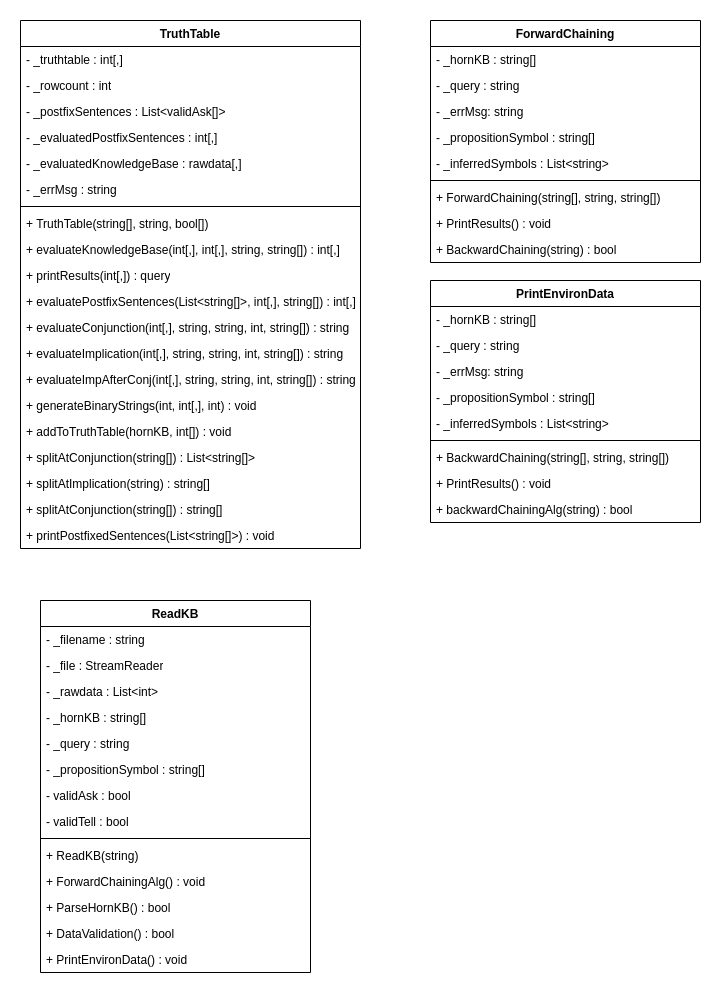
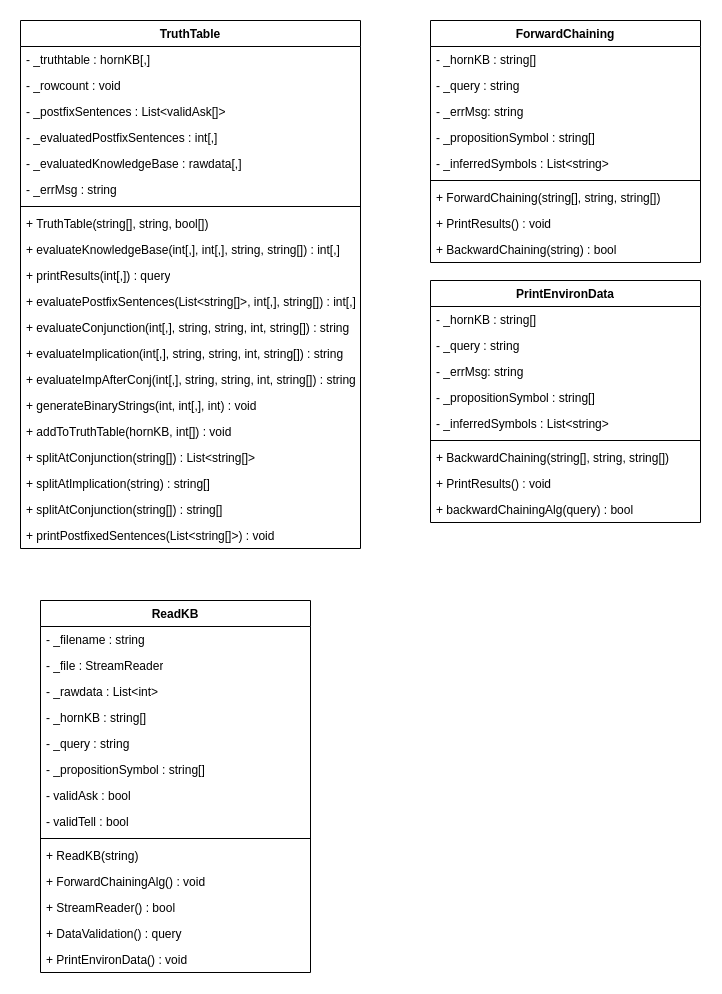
  <mxCell id="0" />
  <mxCell id="1" parent="0" />
  <mxCell id="2" value="TruthTable" style="swimlane;fontStyle=1;align=center;verticalAlign=top;childLayout=stackLayout;horizontal=1;startSize=26;horizontalStack=0;resizeParent=1;resizeParentMax=0;resizeLast=0;collapsible=1;marginBottom=0;whiteSpace=wrap;html=1;" parent="1" vertex="1"><mxGeometry x="20" y="20" width="340" height="528" as="geometry" /></mxCell>
- <mxCell id="3" value="- _truthtable : int[,]" style="text;strokeColor=none;fillColor=none;align=left;verticalAlign=top;spacingLeft=4;spacingRight=4;overflow=hidden;rotatable=0;points=[[0,0.5],[1,0.5]];portConstraint=eastwest;whiteSpace=wrap;html=1;" parent="2" vertex="1"><mxGeometry y="26" width="340" height="26" as="geometry" /></mxCell>
- <mxCell id="4" value="- _rowcount : int" style="text;strokeColor=none;fillColor=none;align=left;verticalAlign=top;spacingLeft=4;spacingRight=4;overflow=hidden;rotatable=0;points=[[0,0.5],[1,0.5]];portConstraint=eastwest;whiteSpace=wrap;html=1;" parent="2" vertex="1"><mxGeometry y="52" width="340" height="26" as="geometry" /></mxCell>
+ <mxCell id="3" value="- _truthtable : hornKB[,]" style="text;strokeColor=none;fillColor=none;align=left;verticalAlign=top;spacingLeft=4;spacingRight=4;overflow=hidden;rotatable=0;points=[[0,0.5],[1,0.5]];portConstraint=eastwest;whiteSpace=wrap;html=1;" parent="2" vertex="1"><mxGeometry y="26" width="340" height="26" as="geometry" /></mxCell>
+ <mxCell id="4" value="- _rowcount : void" style="text;strokeColor=none;fillColor=none;align=left;verticalAlign=top;spacingLeft=4;spacingRight=4;overflow=hidden;rotatable=0;points=[[0,0.5],[1,0.5]];portConstraint=eastwest;whiteSpace=wrap;html=1;" parent="2" vertex="1"><mxGeometry y="52" width="340" height="26" as="geometry" /></mxCell>
  <mxCell id="5" value="- _postfixSentences : List&amp;lt;validAsk[]&amp;gt;" style="text;strokeColor=none;fillColor=none;align=left;verticalAlign=top;spacingLeft=4;spacingRight=4;overflow=hidden;rotatable=0;points=[[0,0.5],[1,0.5]];portConstraint=eastwest;whiteSpace=wrap;html=1;" parent="2" vertex="1"><mxGeometry y="78" width="340" height="26" as="geometry" /></mxCell>
  <mxCell id="6" value="- _evaluatedPostfixSentences : int[,]" style="text;strokeColor=none;fillColor=none;align=left;verticalAlign=top;spacingLeft=4;spacingRight=4;overflow=hidden;rotatable=0;points=[[0,0.5],[1,0.5]];portConstraint=eastwest;whiteSpace=wrap;html=1;" parent="2" vertex="1"><mxGeometry y="104" width="340" height="26" as="geometry" /></mxCell>
  <mxCell id="7" value="- _evaluatedKnowledgeBase : rawdata[,]" style="text;strokeColor=none;fillColor=none;align=left;verticalAlign=top;spacingLeft=4;spacingRight=4;overflow=hidden;rotatable=0;points=[[0,0.5],[1,0.5]];portConstraint=eastwest;whiteSpace=wrap;html=1;" parent="2" vertex="1"><mxGeometry y="130" width="340" height="26" as="geometry" /></mxCell>
  <mxCell id="8" value="- _errMsg : string" style="text;strokeColor=none;fillColor=none;align=left;verticalAlign=top;spacingLeft=4;spacingRight=4;overflow=hidden;rotatable=0;points=[[0,0.5],[1,0.5]];portConstraint=eastwest;whiteSpace=wrap;html=1;" parent="2" vertex="1"><mxGeometry y="156" width="340" height="26" as="geometry" /></mxCell>
  <mxCell id="9" value="" style="line;strokeWidth=1;fillColor=none;align=left;verticalAlign=middle;spacingTop=-1;spacingLeft=3;spacingRight=3;rotatable=0;labelPosition=right;points=[];portConstraint=eastwest;strokeColor=inherit;" parent="2" vertex="1"><mxGeometry y="182" width="340" height="8" as="geometry" /></mxCell>
  <mxCell id="10" value="+ TruthTable(string[], string, bool[])" style="text;strokeColor=none;fillColor=none;align=left;verticalAlign=top;spacingLeft=4;spacingRight=4;overflow=hidden;rotatable=0;points=[[0,0.5],[1,0.5]];portConstraint=eastwest;whiteSpace=wrap;html=1;" parent="2" vertex="1"><mxGeometry y="190" width="340" height="26" as="geometry" /></mxCell>
  <mxCell id="11" value="+ evaluateKnowledgeBase(int[,], int[,], string, string[]) : int[,]" style="text;strokeColor=none;fillColor=none;align=left;verticalAlign=top;spacingLeft=4;spacingRight=4;overflow=hidden;rotatable=0;points=[[0,0.5],[1,0.5]];portConstraint=eastwest;whiteSpace=wrap;html=1;" parent="2" vertex="1"><mxGeometry y="216" width="340" height="26" as="geometry" /></mxCell>
  <mxCell id="12" value="+ printResults(int[,]) : query" style="text;strokeColor=none;fillColor=none;align=left;verticalAlign=top;spacingLeft=4;spacingRight=4;overflow=hidden;rotatable=0;points=[[0,0.5],[1,0.5]];portConstraint=eastwest;whiteSpace=wrap;html=1;" parent="2" vertex="1"><mxGeometry y="242" width="340" height="26" as="geometry" /></mxCell>
  <mxCell id="13" value="+ evaluatePostfixSentences(List&amp;lt;string[]&amp;gt;, int[,], string[]) : int[,]" style="text;strokeColor=none;fillColor=none;align=left;verticalAlign=top;spacingLeft=4;spacingRight=4;overflow=hidden;rotatable=0;points=[[0,0.5],[1,0.5]];portConstraint=eastwest;whiteSpace=wrap;html=1;" parent="2" vertex="1"><mxGeometry y="268" width="340" height="26" as="geometry" /></mxCell>
  <mxCell id="14" value="+ evaluateConjunction(int[,], string, string, int, string[]) : string" style="text;strokeColor=none;fillColor=none;align=left;verticalAlign=top;spacingLeft=4;spacingRight=4;overflow=hidden;rotatable=0;points=[[0,0.5],[1,0.5]];portConstraint=eastwest;whiteSpace=wrap;html=1;" parent="2" vertex="1"><mxGeometry y="294" width="340" height="26" as="geometry" /></mxCell>
  <mxCell id="15" value="+ evaluateImplication(int[,], string, string, int, string[]) : string" style="text;strokeColor=none;fillColor=none;align=left;verticalAlign=top;spacingLeft=4;spacingRight=4;overflow=hidden;rotatable=0;points=[[0,0.5],[1,0.5]];portConstraint=eastwest;whiteSpace=wrap;html=1;" parent="2" vertex="1"><mxGeometry y="320" width="340" height="26" as="geometry" /></mxCell>
  <mxCell id="16" value="+ evaluateImpAfterConj(int[,], string, string, int, string[]) : string" style="text;strokeColor=none;fillColor=none;align=left;verticalAlign=top;spacingLeft=4;spacingRight=4;overflow=hidden;rotatable=0;points=[[0,0.5],[1,0.5]];portConstraint=eastwest;whiteSpace=wrap;html=1;" parent="2" vertex="1"><mxGeometry y="346" width="340" height="26" as="geometry" /></mxCell>
  <mxCell id="17" value="+ generateBinaryStrings(int, int[,], int) : void" style="text;strokeColor=none;fillColor=none;align=left;verticalAlign=top;spacingLeft=4;spacingRight=4;overflow=hidden;rotatable=0;points=[[0,0.5],[1,0.5]];portConstraint=eastwest;whiteSpace=wrap;html=1;" parent="2" vertex="1"><mxGeometry y="372" width="340" height="26" as="geometry" /></mxCell>
  <mxCell id="18" value="+ addToTruthTable(hornKB, int[]) : void" style="text;strokeColor=none;fillColor=none;align=left;verticalAlign=top;spacingLeft=4;spacingRight=4;overflow=hidden;rotatable=0;points=[[0,0.5],[1,0.5]];portConstraint=eastwest;whiteSpace=wrap;html=1;" parent="2" vertex="1"><mxGeometry y="398" width="340" height="26" as="geometry" /></mxCell>
  <mxCell id="19" value="+ splitAtConjunction(string[]) : List&amp;lt;string[]&amp;gt;" style="text;strokeColor=none;fillColor=none;align=left;verticalAlign=top;spacingLeft=4;spacingRight=4;overflow=hidden;rotatable=0;points=[[0,0.5],[1,0.5]];portConstraint=eastwest;whiteSpace=wrap;html=1;" parent="2" vertex="1"><mxGeometry y="424" width="340" height="26" as="geometry" /></mxCell>
  <mxCell id="20" value="+ splitAtImplication(string) : string[]" style="text;strokeColor=none;fillColor=none;align=left;verticalAlign=top;spacingLeft=4;spacingRight=4;overflow=hidden;rotatable=0;points=[[0,0.5],[1,0.5]];portConstraint=eastwest;whiteSpace=wrap;html=1;" parent="2" vertex="1"><mxGeometry y="450" width="340" height="26" as="geometry" /></mxCell>
  <mxCell id="21" value="+ splitAtConjunction(string[]) : string[]" style="text;strokeColor=none;fillColor=none;align=left;verticalAlign=top;spacingLeft=4;spacingRight=4;overflow=hidden;rotatable=0;points=[[0,0.5],[1,0.5]];portConstraint=eastwest;whiteSpace=wrap;html=1;" parent="2" vertex="1"><mxGeometry y="476" width="340" height="26" as="geometry" /></mxCell>
  <mxCell id="22" value="+ printPostfixedSentences(List&amp;lt;string[]&amp;gt;) : void" style="text;strokeColor=none;fillColor=none;align=left;verticalAlign=top;spacingLeft=4;spacingRight=4;overflow=hidden;rotatable=0;points=[[0,0.5],[1,0.5]];portConstraint=eastwest;whiteSpace=wrap;html=1;" parent="2" vertex="1"><mxGeometry y="502" width="340" height="26" as="geometry" /></mxCell>
  <mxCell id="23" value="ForwardChaining" style="swimlane;fontStyle=1;align=center;verticalAlign=top;childLayout=stackLayout;horizontal=1;startSize=26;horizontalStack=0;resizeParent=1;resizeParentMax=0;resizeLast=0;collapsible=1;marginBottom=0;whiteSpace=wrap;html=1;" parent="1" vertex="1"><mxGeometry x="430" y="20" width="270" height="242" as="geometry" /></mxCell>
  <mxCell id="24" value="- _hornKB : string[]" style="text;strokeColor=none;fillColor=none;align=left;verticalAlign=top;spacingLeft=4;spacingRight=4;overflow=hidden;rotatable=0;points=[[0,0.5],[1,0.5]];portConstraint=eastwest;whiteSpace=wrap;html=1;" parent="23" vertex="1"><mxGeometry y="26" width="270" height="26" as="geometry" /></mxCell>
  <mxCell id="25" value="- _query : string" style="text;strokeColor=none;fillColor=none;align=left;verticalAlign=top;spacingLeft=4;spacingRight=4;overflow=hidden;rotatable=0;points=[[0,0.5],[1,0.5]];portConstraint=eastwest;whiteSpace=wrap;html=1;" parent="23" vertex="1"><mxGeometry y="52" width="270" height="26" as="geometry" /></mxCell>
  <mxCell id="26" value="- _errMsg: string" style="text;strokeColor=none;fillColor=none;align=left;verticalAlign=top;spacingLeft=4;spacingRight=4;overflow=hidden;rotatable=0;points=[[0,0.5],[1,0.5]];portConstraint=eastwest;whiteSpace=wrap;html=1;" parent="23" vertex="1"><mxGeometry y="78" width="270" height="26" as="geometry" /></mxCell>
  <mxCell id="27" value="- _propositionSymbol : string[]" style="text;strokeColor=none;fillColor=none;align=left;verticalAlign=top;spacingLeft=4;spacingRight=4;overflow=hidden;rotatable=0;points=[[0,0.5],[1,0.5]];portConstraint=eastwest;whiteSpace=wrap;html=1;" parent="23" vertex="1"><mxGeometry y="104" width="270" height="26" as="geometry" /></mxCell>
  <mxCell id="28" value="- _inferredSymbols : List&amp;lt;string&amp;gt;" style="text;strokeColor=none;fillColor=none;align=left;verticalAlign=top;spacingLeft=4;spacingRight=4;overflow=hidden;rotatable=0;points=[[0,0.5],[1,0.5]];portConstraint=eastwest;whiteSpace=wrap;html=1;" parent="23" vertex="1"><mxGeometry y="130" width="270" height="26" as="geometry" /></mxCell>
  <mxCell id="29" value="" style="line;strokeWidth=1;fillColor=none;align=left;verticalAlign=middle;spacingTop=-1;spacingLeft=3;spacingRight=3;rotatable=0;labelPosition=right;points=[];portConstraint=eastwest;strokeColor=inherit;" parent="23" vertex="1"><mxGeometry y="156" width="270" height="8" as="geometry" /></mxCell>
  <mxCell id="30" value="+ ForwardChaining(string[], string, string[])" style="text;strokeColor=none;fillColor=none;align=left;verticalAlign=top;spacingLeft=4;spacingRight=4;overflow=hidden;rotatable=0;points=[[0,0.5],[1,0.5]];portConstraint=eastwest;whiteSpace=wrap;html=1;" parent="23" vertex="1"><mxGeometry y="164" width="270" height="26" as="geometry" /></mxCell>
  <mxCell id="31" value="+ PrintResults() : void" style="text;strokeColor=none;fillColor=none;align=left;verticalAlign=top;spacingLeft=4;spacingRight=4;overflow=hidden;rotatable=0;points=[[0,0.5],[1,0.5]];portConstraint=eastwest;whiteSpace=wrap;html=1;" parent="23" vertex="1"><mxGeometry y="190" width="270" height="26" as="geometry" /></mxCell>
  <mxCell id="32" value="+ BackwardChaining(string) : bool" style="text;strokeColor=none;fillColor=none;align=left;verticalAlign=top;spacingLeft=4;spacingRight=4;overflow=hidden;rotatable=0;points=[[0,0.5],[1,0.5]];portConstraint=eastwest;whiteSpace=wrap;html=1;" parent="23" vertex="1"><mxGeometry y="216" width="270" height="26" as="geometry" /></mxCell>
  <mxCell id="33" value="PrintEnvironData" style="swimlane;fontStyle=1;align=center;verticalAlign=top;childLayout=stackLayout;horizontal=1;startSize=26;horizontalStack=0;resizeParent=1;resizeParentMax=0;resizeLast=0;collapsible=1;marginBottom=0;whiteSpace=wrap;html=1;" parent="1" vertex="1"><mxGeometry x="430" y="280" width="270" height="242" as="geometry" /></mxCell>
  <mxCell id="34" value="- _hornKB : string[]" style="text;strokeColor=none;fillColor=none;align=left;verticalAlign=top;spacingLeft=4;spacingRight=4;overflow=hidden;rotatable=0;points=[[0,0.5],[1,0.5]];portConstraint=eastwest;whiteSpace=wrap;html=1;" parent="33" vertex="1"><mxGeometry y="26" width="270" height="26" as="geometry" /></mxCell>
  <mxCell id="35" value="- _query : string" style="text;strokeColor=none;fillColor=none;align=left;verticalAlign=top;spacingLeft=4;spacingRight=4;overflow=hidden;rotatable=0;points=[[0,0.5],[1,0.5]];portConstraint=eastwest;whiteSpace=wrap;html=1;" parent="33" vertex="1"><mxGeometry y="52" width="270" height="26" as="geometry" /></mxCell>
  <mxCell id="36" value="- _errMsg: string" style="text;strokeColor=none;fillColor=none;align=left;verticalAlign=top;spacingLeft=4;spacingRight=4;overflow=hidden;rotatable=0;points=[[0,0.5],[1,0.5]];portConstraint=eastwest;whiteSpace=wrap;html=1;" parent="33" vertex="1"><mxGeometry y="78" width="270" height="26" as="geometry" /></mxCell>
  <mxCell id="37" value="- _propositionSymbol : string[]" style="text;strokeColor=none;fillColor=none;align=left;verticalAlign=top;spacingLeft=4;spacingRight=4;overflow=hidden;rotatable=0;points=[[0,0.5],[1,0.5]];portConstraint=eastwest;whiteSpace=wrap;html=1;" parent="33" vertex="1"><mxGeometry y="104" width="270" height="26" as="geometry" /></mxCell>
  <mxCell id="38" value="- _inferredSymbols : List&amp;lt;string&amp;gt;" style="text;strokeColor=none;fillColor=none;align=left;verticalAlign=top;spacingLeft=4;spacingRight=4;overflow=hidden;rotatable=0;points=[[0,0.5],[1,0.5]];portConstraint=eastwest;whiteSpace=wrap;html=1;" parent="33" vertex="1"><mxGeometry y="130" width="270" height="26" as="geometry" /></mxCell>
  <mxCell id="39" value="" style="line;strokeWidth=1;fillColor=none;align=left;verticalAlign=middle;spacingTop=-1;spacingLeft=3;spacingRight=3;rotatable=0;labelPosition=right;points=[];portConstraint=eastwest;strokeColor=inherit;" parent="33" vertex="1"><mxGeometry y="156" width="270" height="8" as="geometry" /></mxCell>
  <mxCell id="40" value="+ BackwardChaining(string[], string, string[])" style="text;strokeColor=none;fillColor=none;align=left;verticalAlign=top;spacingLeft=4;spacingRight=4;overflow=hidden;rotatable=0;points=[[0,0.5],[1,0.5]];portConstraint=eastwest;whiteSpace=wrap;html=1;" parent="33" vertex="1"><mxGeometry y="164" width="270" height="26" as="geometry" /></mxCell>
  <mxCell id="41" value="+ PrintResults() : void" style="text;strokeColor=none;fillColor=none;align=left;verticalAlign=top;spacingLeft=4;spacingRight=4;overflow=hidden;rotatable=0;points=[[0,0.5],[1,0.5]];portConstraint=eastwest;whiteSpace=wrap;html=1;" parent="33" vertex="1"><mxGeometry y="190" width="270" height="26" as="geometry" /></mxCell>
- <mxCell id="42" value="+ backwardChainingAlg(string) : bool" style="text;strokeColor=none;fillColor=none;align=left;verticalAlign=top;spacingLeft=4;spacingRight=4;overflow=hidden;rotatable=0;points=[[0,0.5],[1,0.5]];portConstraint=eastwest;whiteSpace=wrap;html=1;" parent="33" vertex="1"><mxGeometry y="216" width="270" height="26" as="geometry" /></mxCell>
+ <mxCell id="42" value="+ backwardChainingAlg(query) : bool" style="text;strokeColor=none;fillColor=none;align=left;verticalAlign=top;spacingLeft=4;spacingRight=4;overflow=hidden;rotatable=0;points=[[0,0.5],[1,0.5]];portConstraint=eastwest;whiteSpace=wrap;html=1;" parent="33" vertex="1"><mxGeometry y="216" width="270" height="26" as="geometry" /></mxCell>
  <mxCell id="43" value="ReadKB" style="swimlane;fontStyle=1;align=center;verticalAlign=top;childLayout=stackLayout;horizontal=1;startSize=26;horizontalStack=0;resizeParent=1;resizeParentMax=0;resizeLast=0;collapsible=1;marginBottom=0;whiteSpace=wrap;html=1;" vertex="1" parent="1"><mxGeometry x="40" y="600" width="270" height="372" as="geometry" /></mxCell>
  <mxCell id="44" value="- _filename : string" style="text;strokeColor=none;fillColor=none;align=left;verticalAlign=top;spacingLeft=4;spacingRight=4;overflow=hidden;rotatable=0;points=[[0,0.5],[1,0.5]];portConstraint=eastwest;whiteSpace=wrap;html=1;" vertex="1" parent="43"><mxGeometry y="26" width="270" height="26" as="geometry" /></mxCell>
  <mxCell id="45" value="- _file : StreamReader" style="text;strokeColor=none;fillColor=none;align=left;verticalAlign=top;spacingLeft=4;spacingRight=4;overflow=hidden;rotatable=0;points=[[0,0.5],[1,0.5]];portConstraint=eastwest;whiteSpace=wrap;html=1;" vertex="1" parent="43"><mxGeometry y="52" width="270" height="26" as="geometry" /></mxCell>
  <mxCell id="46" value="- _rawdata : List&amp;lt;int&amp;gt;" style="text;strokeColor=none;fillColor=none;align=left;verticalAlign=top;spacingLeft=4;spacingRight=4;overflow=hidden;rotatable=0;points=[[0,0.5],[1,0.5]];portConstraint=eastwest;whiteSpace=wrap;html=1;" vertex="1" parent="43"><mxGeometry y="78" width="270" height="26" as="geometry" /></mxCell>
  <mxCell id="47" value="- _hornKB : string[]" style="text;strokeColor=none;fillColor=none;align=left;verticalAlign=top;spacingLeft=4;spacingRight=4;overflow=hidden;rotatable=0;points=[[0,0.5],[1,0.5]];portConstraint=eastwest;whiteSpace=wrap;html=1;" vertex="1" parent="43"><mxGeometry y="104" width="270" height="26" as="geometry" /></mxCell>
  <mxCell id="48" value="- _query : string" style="text;strokeColor=none;fillColor=none;align=left;verticalAlign=top;spacingLeft=4;spacingRight=4;overflow=hidden;rotatable=0;points=[[0,0.5],[1,0.5]];portConstraint=eastwest;whiteSpace=wrap;html=1;" vertex="1" parent="43"><mxGeometry y="130" width="270" height="26" as="geometry" /></mxCell>
  <mxCell id="49" value="- _propositionSymbol : string[]" style="text;strokeColor=none;fillColor=none;align=left;verticalAlign=top;spacingLeft=4;spacingRight=4;overflow=hidden;rotatable=0;points=[[0,0.5],[1,0.5]];portConstraint=eastwest;whiteSpace=wrap;html=1;" vertex="1" parent="43"><mxGeometry y="156" width="270" height="26" as="geometry" /></mxCell>
  <mxCell id="50" value="- validAsk : bool" style="text;strokeColor=none;fillColor=none;align=left;verticalAlign=top;spacingLeft=4;spacingRight=4;overflow=hidden;rotatable=0;points=[[0,0.5],[1,0.5]];portConstraint=eastwest;whiteSpace=wrap;html=1;" vertex="1" parent="43"><mxGeometry y="182" width="270" height="26" as="geometry" /></mxCell>
  <mxCell id="51" value="- validTell : bool" style="text;strokeColor=none;fillColor=none;align=left;verticalAlign=top;spacingLeft=4;spacingRight=4;overflow=hidden;rotatable=0;points=[[0,0.5],[1,0.5]];portConstraint=eastwest;whiteSpace=wrap;html=1;" vertex="1" parent="43"><mxGeometry y="208" width="270" height="26" as="geometry" /></mxCell>
  <mxCell id="52" value="" style="line;strokeWidth=1;fillColor=none;align=left;verticalAlign=middle;spacingTop=-1;spacingLeft=3;spacingRight=3;rotatable=0;labelPosition=right;points=[];portConstraint=eastwest;strokeColor=inherit;" vertex="1" parent="43"><mxGeometry y="234" width="270" height="8" as="geometry" /></mxCell>
  <mxCell id="53" value="+ ReadKB(string)" style="text;strokeColor=none;fillColor=none;align=left;verticalAlign=top;spacingLeft=4;spacingRight=4;overflow=hidden;rotatable=0;points=[[0,0.5],[1,0.5]];portConstraint=eastwest;whiteSpace=wrap;html=1;" vertex="1" parent="43"><mxGeometry y="242" width="270" height="26" as="geometry" /></mxCell>
  <mxCell id="54" value="+ ForwardChainingAlg() : void" style="text;strokeColor=none;fillColor=none;align=left;verticalAlign=top;spacingLeft=4;spacingRight=4;overflow=hidden;rotatable=0;points=[[0,0.5],[1,0.5]];portConstraint=eastwest;whiteSpace=wrap;html=1;" vertex="1" parent="43"><mxGeometry y="268" width="270" height="26" as="geometry" /></mxCell>
- <mxCell id="55" value="+ ParseHornKB() : bool" style="text;strokeColor=none;fillColor=none;align=left;verticalAlign=top;spacingLeft=4;spacingRight=4;overflow=hidden;rotatable=0;points=[[0,0.5],[1,0.5]];portConstraint=eastwest;whiteSpace=wrap;html=1;" vertex="1" parent="43"><mxGeometry y="294" width="270" height="26" as="geometry" /></mxCell>
- <mxCell id="56" value="+ DataValidation() : bool" style="text;strokeColor=none;fillColor=none;align=left;verticalAlign=top;spacingLeft=4;spacingRight=4;overflow=hidden;rotatable=0;points=[[0,0.5],[1,0.5]];portConstraint=eastwest;whiteSpace=wrap;html=1;" vertex="1" parent="43"><mxGeometry y="320" width="270" height="26" as="geometry" /></mxCell>
+ <mxCell id="55" value="+ StreamReader() : bool" style="text;strokeColor=none;fillColor=none;align=left;verticalAlign=top;spacingLeft=4;spacingRight=4;overflow=hidden;rotatable=0;points=[[0,0.5],[1,0.5]];portConstraint=eastwest;whiteSpace=wrap;html=1;" vertex="1" parent="43"><mxGeometry y="294" width="270" height="26" as="geometry" /></mxCell>
+ <mxCell id="56" value="+ DataValidation() : query" style="text;strokeColor=none;fillColor=none;align=left;verticalAlign=top;spacingLeft=4;spacingRight=4;overflow=hidden;rotatable=0;points=[[0,0.5],[1,0.5]];portConstraint=eastwest;whiteSpace=wrap;html=1;" vertex="1" parent="43"><mxGeometry y="320" width="270" height="26" as="geometry" /></mxCell>
  <mxCell id="57" value="+ PrintEnvironData() : void" style="text;strokeColor=none;fillColor=none;align=left;verticalAlign=top;spacingLeft=4;spacingRight=4;overflow=hidden;rotatable=0;points=[[0,0.5],[1,0.5]];portConstraint=eastwest;whiteSpace=wrap;html=1;" vertex="1" parent="43"><mxGeometry y="346" width="270" height="26" as="geometry" /></mxCell>
